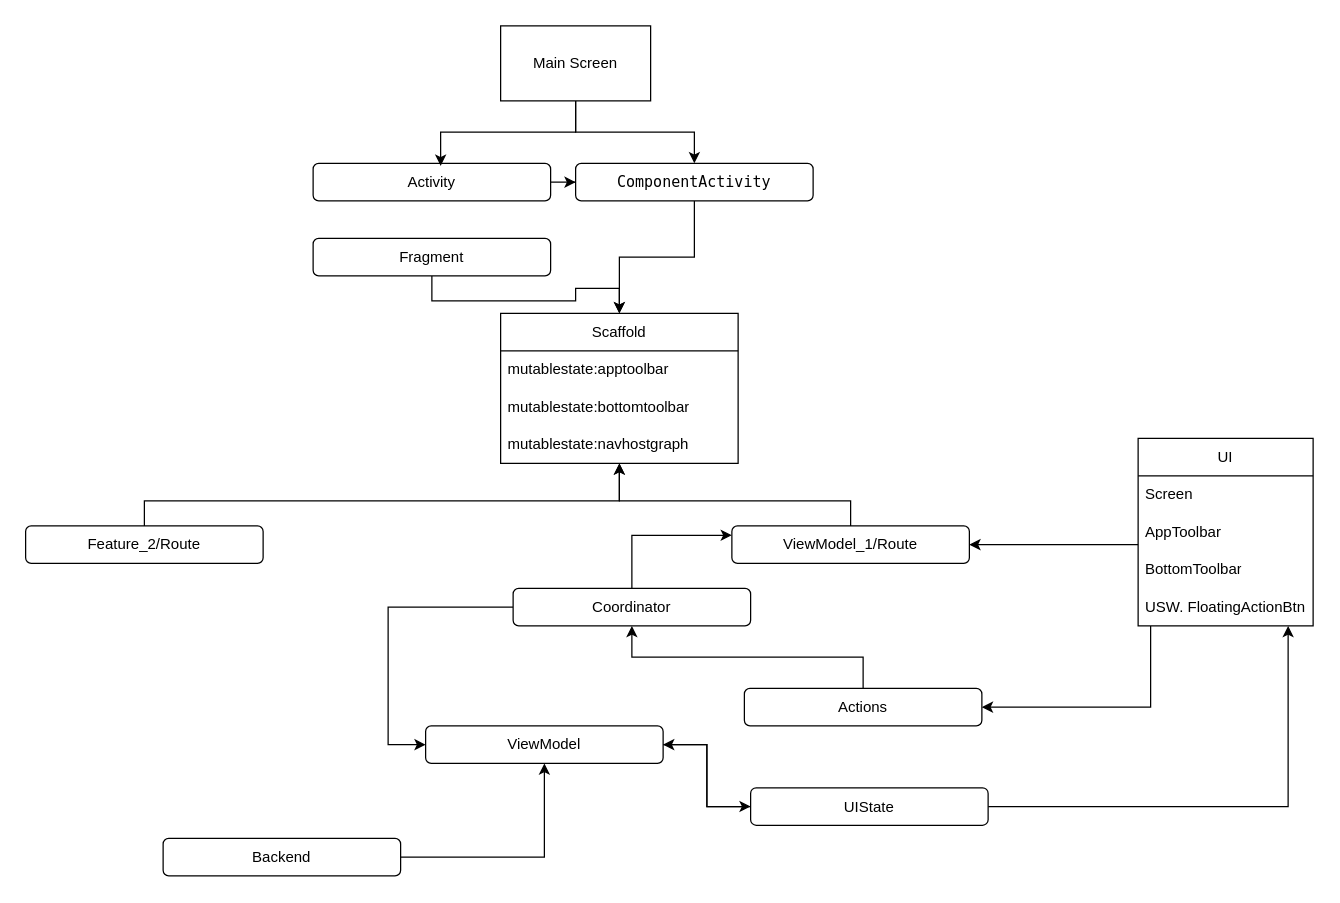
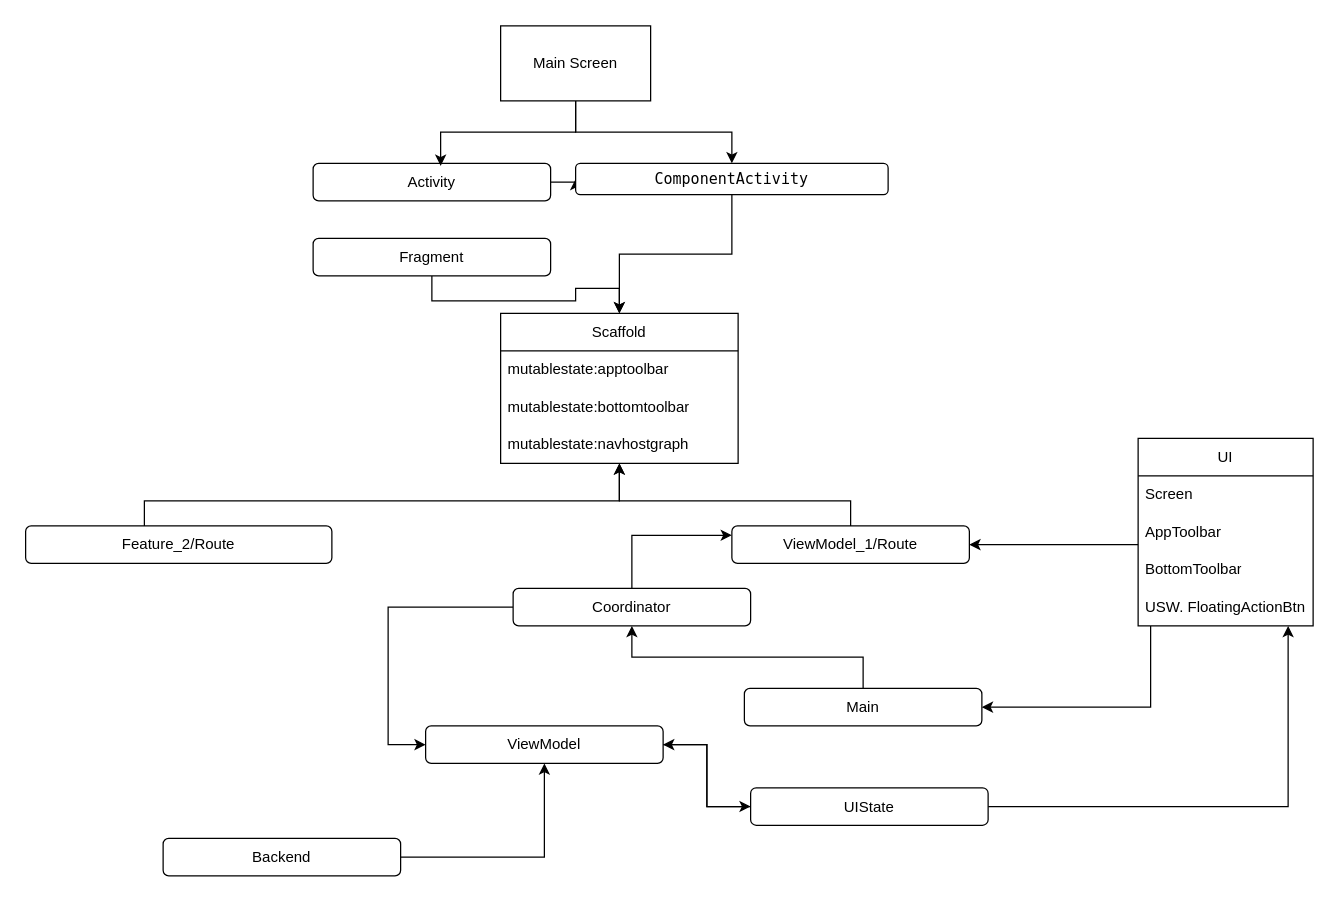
  <mxCell id="0" />
  <mxCell id="1" parent="0" />
  <mxCell id="2" style="edgeStyle=orthogonalEdgeStyle;rounded=0;orthogonalLoop=1;jettySize=auto;html=1;" edge="1" parent="1" source="3" target="5"><mxGeometry relative="1" as="geometry" /></mxCell>
  <mxCell id="3" value="Activity" style="rounded=1;whiteSpace=wrap;html=1;" vertex="1" parent="1"><mxGeometry x="250" y="130" width="190" height="30" as="geometry" /></mxCell>
  <mxCell id="4" style="edgeStyle=orthogonalEdgeStyle;rounded=0;orthogonalLoop=1;jettySize=auto;html=1;entryX=0.5;entryY=0;entryDx=0;entryDy=0;" edge="1" parent="1" source="5" target="24"><mxGeometry relative="1" as="geometry" /></mxCell>
- <mxCell id="5" value="&lt;pre style=&quot;box-sizing: inherit; background: var(--devsite-code-background); color: var(--devsite-code-color); padding: 40px 0px 0px 28px; margin-top: 0px; margin-bottom: 0px; overflow-x: auto; position: relative; padding-block: var(--devsite-code-padding-block,24px); padding-inline: var(--devsite-code-padding-inline,24px); height: inherit; direction: ltr !important; text-align: left !important;&quot; dir=&quot;ltr&quot; translate=&quot;no&quot; class=&quot;lang-kotlin dac-compose-snippet devsite-code-highlight&quot;&gt;&lt;span style=&quot;box-sizing: inherit; filter: grayscale(1); color: var(--devsite-code-types-color);&quot; class=&quot;typ&quot;&gt;ComponentActivity&lt;/span&gt;&lt;/pre&gt;" style="rounded=1;whiteSpace=wrap;html=1;" vertex="1" parent="1"><mxGeometry x="460" y="130" width="190" height="30" as="geometry" /></mxCell>
+ <mxCell id="5" value="&lt;pre style=&quot;box-sizing: inherit; background: var(--devsite-code-background); color: var(--devsite-code-color); padding: 40px 0px 0px 28px; margin-top: 0px; margin-bottom: 0px; overflow-x: auto; position: relative; padding-block: var(--devsite-code-padding-block,24px); padding-inline: var(--devsite-code-padding-inline,24px); height: inherit; direction: ltr !important; text-align: left !important;&quot; dir=&quot;ltr&quot; translate=&quot;no&quot; class=&quot;lang-kotlin dac-compose-snippet devsite-code-highlight&quot;&gt;&lt;span style=&quot;box-sizing: inherit; filter: grayscale(1); color: var(--devsite-code-types-color);&quot; class=&quot;typ&quot;&gt;ComponentActivity&lt;/span&gt;&lt;/pre&gt;" style="rounded=1;whiteSpace=wrap;html=1;" vertex="1" parent="1"><mxGeometry x="460" y="130" width="250" height="25" as="geometry" /></mxCell>
  <mxCell id="6" style="edgeStyle=orthogonalEdgeStyle;rounded=0;orthogonalLoop=1;jettySize=auto;html=1;" edge="1" parent="1" source="7" target="24"><mxGeometry relative="1" as="geometry" /></mxCell>
  <mxCell id="7" value="Fragment" style="rounded=1;whiteSpace=wrap;html=1;" vertex="1" parent="1"><mxGeometry x="250" y="190" width="190" height="30" as="geometry" /></mxCell>
  <mxCell id="8" style="edgeStyle=orthogonalEdgeStyle;rounded=0;orthogonalLoop=1;jettySize=auto;html=1;entryX=0;entryY=0.5;entryDx=0;entryDy=0;" edge="1" parent="1" source="10" target="19"><mxGeometry relative="1" as="geometry"><Array as="points"><mxPoint x="310" y="485" /><mxPoint x="310" y="595" /></Array></mxGeometry></mxCell>
  <mxCell id="9" style="edgeStyle=orthogonalEdgeStyle;rounded=0;orthogonalLoop=1;jettySize=auto;html=1;entryX=0;entryY=0.25;entryDx=0;entryDy=0;" edge="1" parent="1" source="10" target="21"><mxGeometry relative="1" as="geometry" /></mxCell>
  <mxCell id="10" value="Coordinator" style="rounded=1;whiteSpace=wrap;html=1;" vertex="1" parent="1"><mxGeometry x="410" y="470" width="190" height="30" as="geometry" /></mxCell>
  <mxCell id="11" style="edgeStyle=orthogonalEdgeStyle;rounded=0;orthogonalLoop=1;jettySize=auto;html=1;entryX=1;entryY=0.5;entryDx=0;entryDy=0;" edge="1" parent="1" source="32" target="21"><mxGeometry relative="1" as="geometry"><mxPoint x="810" y="475" as="sourcePoint" /><mxPoint x="785" y="560" as="targetPoint" /><Array as="points"><mxPoint x="870" y="435" /><mxPoint x="870" y="435" /></Array></mxGeometry></mxCell>
  <mxCell id="12" style="edgeStyle=orthogonalEdgeStyle;rounded=0;orthogonalLoop=1;jettySize=auto;html=1;" edge="1" parent="1" source="32" target="14"><mxGeometry relative="1" as="geometry"><mxPoint x="880" y="490" as="sourcePoint" /><Array as="points"><mxPoint x="920" y="565" /></Array></mxGeometry></mxCell>
  <mxCell id="13" style="edgeStyle=orthogonalEdgeStyle;rounded=0;orthogonalLoop=1;jettySize=auto;html=1;" edge="1" parent="1" source="14" target="10"><mxGeometry relative="1" as="geometry" /></mxCell>
- <mxCell id="14" value="Actions" style="rounded=1;whiteSpace=wrap;html=1;" vertex="1" parent="1"><mxGeometry x="595" y="550" width="190" height="30" as="geometry" /></mxCell>
+ <mxCell id="14" value="Main" style="rounded=1;whiteSpace=wrap;html=1;" vertex="1" parent="1"><mxGeometry x="595" y="550" width="190" height="30" as="geometry" /></mxCell>
  <mxCell id="15" style="edgeStyle=orthogonalEdgeStyle;rounded=0;orthogonalLoop=1;jettySize=auto;html=1;" edge="1" parent="1" source="17" target="32"><mxGeometry relative="1" as="geometry"><mxPoint x="952.5" y="490" as="targetPoint" /><Array as="points"><mxPoint x="1030" y="645" /></Array></mxGeometry></mxCell>
  <mxCell id="16" style="edgeStyle=orthogonalEdgeStyle;rounded=0;orthogonalLoop=1;jettySize=auto;html=1;entryX=1;entryY=0.5;entryDx=0;entryDy=0;" edge="1" parent="1" source="17" target="19"><mxGeometry relative="1" as="geometry" /></mxCell>
  <mxCell id="17" value="UIState" style="rounded=1;whiteSpace=wrap;html=1;" vertex="1" parent="1"><mxGeometry x="600" y="629.5" width="190" height="30" as="geometry" /></mxCell>
  <mxCell id="18" style="edgeStyle=orthogonalEdgeStyle;rounded=0;orthogonalLoop=1;jettySize=auto;html=1;entryX=0;entryY=0.5;entryDx=0;entryDy=0;" edge="1" parent="1" source="19" target="17"><mxGeometry relative="1" as="geometry" /></mxCell>
  <mxCell id="19" value="ViewModel" style="rounded=1;whiteSpace=wrap;html=1;" vertex="1" parent="1"><mxGeometry x="340" y="580" width="190" height="30" as="geometry" /></mxCell>
  <mxCell id="20" style="edgeStyle=orthogonalEdgeStyle;rounded=0;orthogonalLoop=1;jettySize=auto;html=1;" edge="1" parent="1" source="21" target="24"><mxGeometry relative="1" as="geometry"><Array as="points"><mxPoint x="680" y="400" /><mxPoint x="495" y="400" /></Array></mxGeometry></mxCell>
  <mxCell id="21" value="ViewModel_1/Route" style="rounded=1;whiteSpace=wrap;html=1;" vertex="1" parent="1"><mxGeometry x="585" y="420" width="190" height="30" as="geometry" /></mxCell>
  <mxCell id="22" style="edgeStyle=orthogonalEdgeStyle;rounded=0;orthogonalLoop=1;jettySize=auto;html=1;" edge="1" parent="1" source="23" target="24"><mxGeometry relative="1" as="geometry"><Array as="points"><mxPoint x="115" y="400" /><mxPoint x="495" y="400" /></Array></mxGeometry></mxCell>
- <mxCell id="23" value="Feature_2/Route" style="rounded=1;whiteSpace=wrap;html=1;" vertex="1" parent="1"><mxGeometry x="20" y="420" width="190" height="30" as="geometry" /></mxCell>
+ <mxCell id="23" value="Feature_2/Route" style="rounded=1;whiteSpace=wrap;html=1;" vertex="1" parent="1"><mxGeometry x="20" y="420" width="245" height="30" as="geometry" /></mxCell>
  <mxCell id="24" value="Scaffold" style="swimlane;fontStyle=0;childLayout=stackLayout;horizontal=1;startSize=30;horizontalStack=0;resizeParent=1;resizeParentMax=0;resizeLast=0;collapsible=1;marginBottom=0;whiteSpace=wrap;html=1;" vertex="1" parent="1"><mxGeometry x="400" y="250" width="190" height="120" as="geometry" /></mxCell>
  <mxCell id="25" value="mutablestate:apptoolbar" style="text;strokeColor=none;fillColor=none;align=left;verticalAlign=middle;spacingLeft=4;spacingRight=4;overflow=hidden;points=[[0,0.5],[1,0.5]];portConstraint=eastwest;rotatable=0;whiteSpace=wrap;html=1;" vertex="1" parent="24"><mxGeometry y="30" width="190" height="30" as="geometry" /></mxCell>
  <mxCell id="26" value="mutablestate:bottomtoolbar" style="text;strokeColor=none;fillColor=none;align=left;verticalAlign=middle;spacingLeft=4;spacingRight=4;overflow=hidden;points=[[0,0.5],[1,0.5]];portConstraint=eastwest;rotatable=0;whiteSpace=wrap;html=1;" vertex="1" parent="24"><mxGeometry y="60" width="190" height="30" as="geometry" /></mxCell>
  <mxCell id="27" value="mutablestate:navhostgraph" style="text;strokeColor=none;fillColor=none;align=left;verticalAlign=middle;spacingLeft=4;spacingRight=4;overflow=hidden;points=[[0,0.5],[1,0.5]];portConstraint=eastwest;rotatable=0;whiteSpace=wrap;html=1;" vertex="1" parent="24"><mxGeometry y="90" width="190" height="30" as="geometry" /></mxCell>
  <mxCell id="28" style="edgeStyle=orthogonalEdgeStyle;rounded=0;orthogonalLoop=1;jettySize=auto;html=1;entryX=0.537;entryY=0.067;entryDx=0;entryDy=0;entryPerimeter=0;" edge="1" parent="1" source="30" target="3"><mxGeometry relative="1" as="geometry" /></mxCell>
  <mxCell id="29" style="edgeStyle=orthogonalEdgeStyle;rounded=0;orthogonalLoop=1;jettySize=auto;html=1;" edge="1" parent="1" source="30" target="5"><mxGeometry relative="1" as="geometry" /></mxCell>
  <mxCell id="30" value="Main Screen" style="rounded=0;whiteSpace=wrap;html=1;" vertex="1" parent="1"><mxGeometry x="400" y="20" width="120" height="60" as="geometry" /></mxCell>
  <mxCell id="31" style="edgeStyle=orthogonalEdgeStyle;rounded=0;orthogonalLoop=1;jettySize=auto;html=1;exitX=0.5;exitY=1;exitDx=0;exitDy=0;" edge="1" parent="1"><mxGeometry relative="1" as="geometry"><mxPoint x="905" y="490" as="sourcePoint" /><mxPoint x="905" y="490" as="targetPoint" /></mxGeometry></mxCell>
  <mxCell id="32" value="UI" style="swimlane;fontStyle=0;childLayout=stackLayout;horizontal=1;startSize=30;horizontalStack=0;resizeParent=1;resizeParentMax=0;resizeLast=0;collapsible=1;marginBottom=0;whiteSpace=wrap;html=1;" vertex="1" parent="1"><mxGeometry x="910" y="350" width="140" height="150" as="geometry" /></mxCell>
  <mxCell id="33" value="Screen&lt;br&gt;" style="text;strokeColor=none;fillColor=none;align=left;verticalAlign=middle;spacingLeft=4;spacingRight=4;overflow=hidden;points=[[0,0.5],[1,0.5]];portConstraint=eastwest;rotatable=0;whiteSpace=wrap;html=1;" vertex="1" parent="32"><mxGeometry y="30" width="140" height="30" as="geometry" /></mxCell>
  <mxCell id="34" value="AppToolbar" style="text;strokeColor=none;fillColor=none;align=left;verticalAlign=middle;spacingLeft=4;spacingRight=4;overflow=hidden;points=[[0,0.5],[1,0.5]];portConstraint=eastwest;rotatable=0;whiteSpace=wrap;html=1;" vertex="1" parent="32"><mxGeometry y="60" width="140" height="30" as="geometry" /></mxCell>
  <mxCell id="35" value="BottomToolbar" style="text;strokeColor=none;fillColor=none;align=left;verticalAlign=middle;spacingLeft=4;spacingRight=4;overflow=hidden;points=[[0,0.5],[1,0.5]];portConstraint=eastwest;rotatable=0;whiteSpace=wrap;html=1;" vertex="1" parent="32"><mxGeometry y="90" width="140" height="30" as="geometry" /></mxCell>
  <mxCell id="36" value="USW. FloatingActionBtn" style="text;strokeColor=none;fillColor=none;align=left;verticalAlign=middle;spacingLeft=4;spacingRight=4;overflow=hidden;points=[[0,0.5],[1,0.5]];portConstraint=eastwest;rotatable=0;whiteSpace=wrap;html=1;" vertex="1" parent="32"><mxGeometry y="120" width="140" height="30" as="geometry" /></mxCell>
  <mxCell id="37" style="edgeStyle=orthogonalEdgeStyle;rounded=0;orthogonalLoop=1;jettySize=auto;html=1;entryX=0.5;entryY=1;entryDx=0;entryDy=0;" edge="1" parent="1" source="38" target="19"><mxGeometry relative="1" as="geometry" /></mxCell>
  <mxCell id="38" value="Backend" style="rounded=1;whiteSpace=wrap;html=1;" vertex="1" parent="1"><mxGeometry x="130" y="670" width="190" height="30" as="geometry" /></mxCell>
